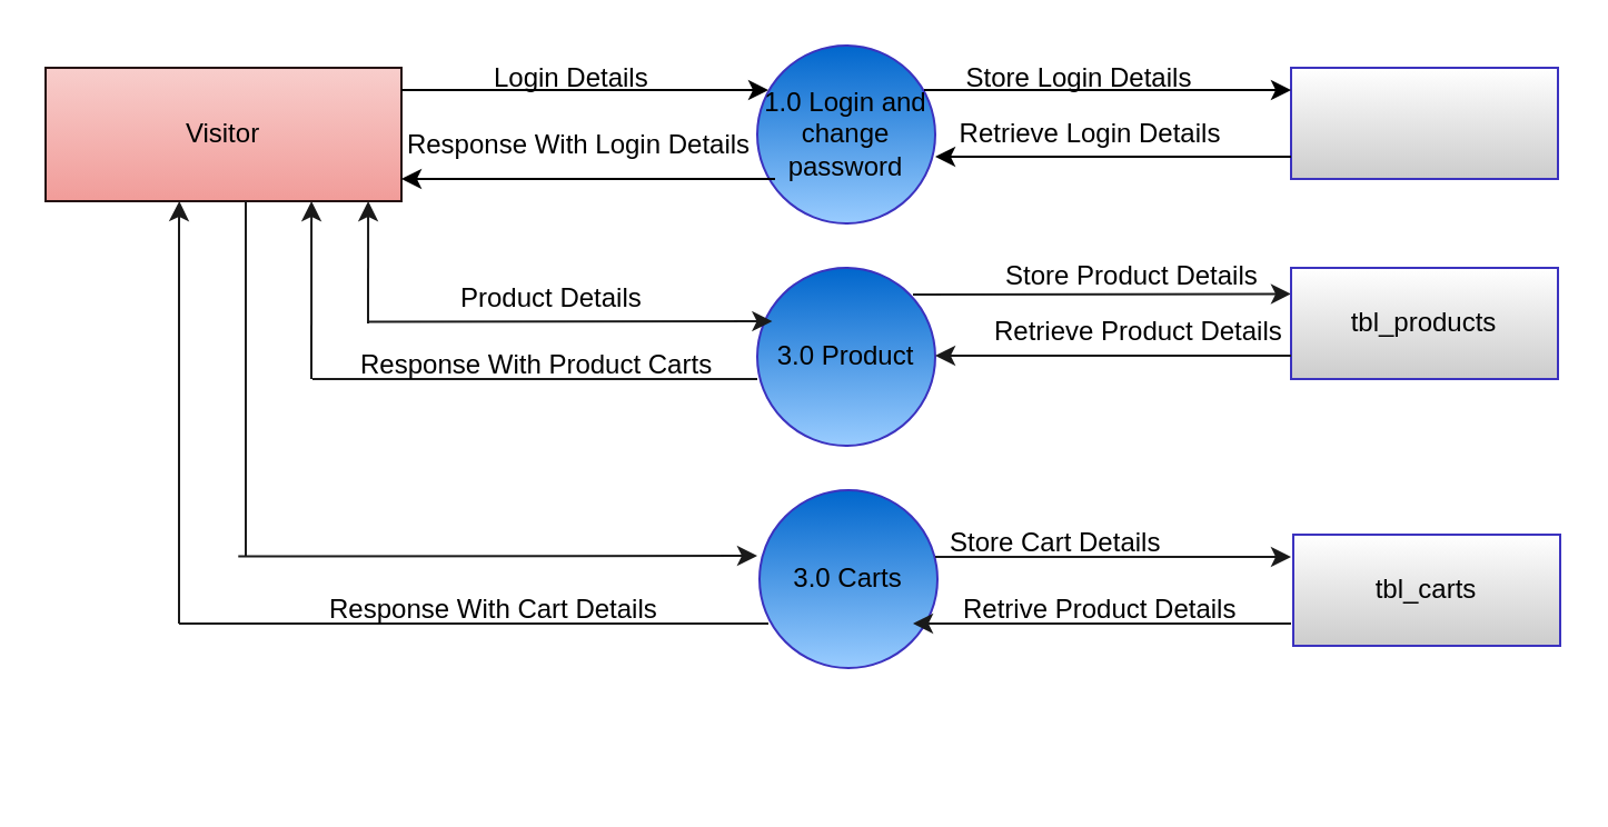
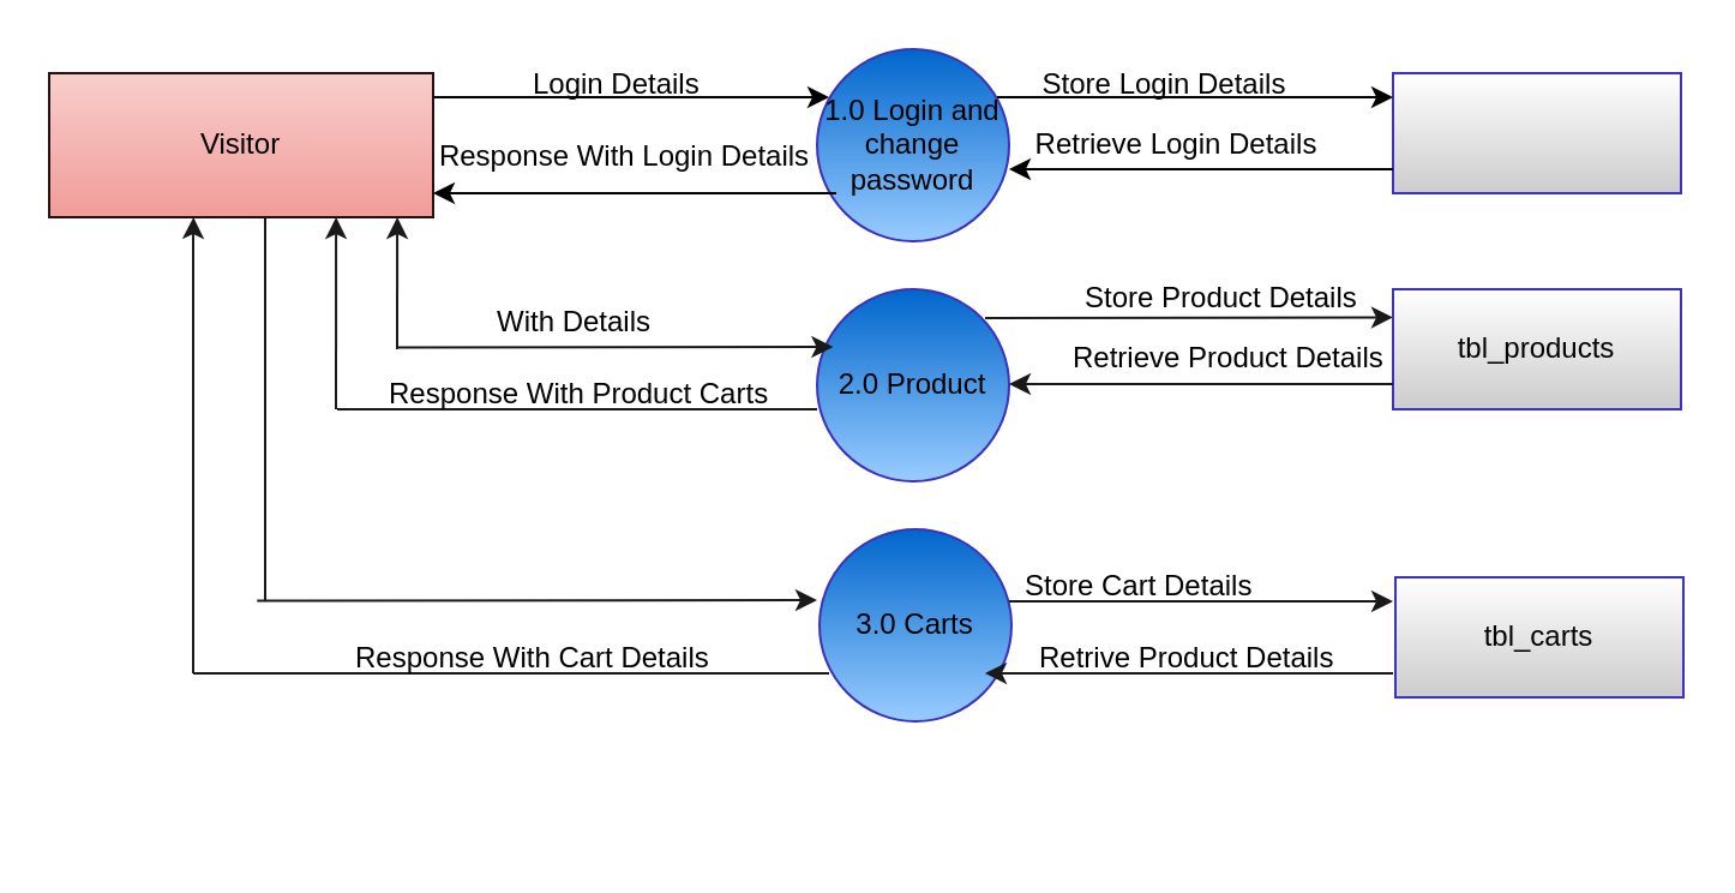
  <mxCell id="0" />
  <mxCell id="1" parent="0" />
  <mxCell id="2" value="Visitor" style="rounded=0;whiteSpace=wrap;html=1;fillColor=#f8cecc;strokeColor=#241010;gradientColor=#F19C99;" parent="1" vertex="1"><mxGeometry x="20" y="30" width="160" height="60" as="geometry" /></mxCell>
  <mxCell id="3" value="1.0 Login and change password" style="ellipse;whiteSpace=wrap;html=1;aspect=fixed;strokeColor=#3B32BF;fillColor=#0066CC;gradientColor=#99CCFF;" parent="1" vertex="1"><mxGeometry x="340" y="20" width="80" height="80" as="geometry" /></mxCell>
  <mxCell id="4" value="" style="rounded=0;whiteSpace=wrap;html=1;strokeColor=#3B32BF;fillColor=#FFFFFF;gradientColor=#CCCCCC;" parent="1" vertex="1"><mxGeometry x="580" y="30" width="120" height="50" as="geometry" /></mxCell>
  <mxCell id="5" value="" style="endArrow=classic;html=1;rounded=0;" parent="1" edge="1"><mxGeometry width="50" height="50" relative="1" as="geometry"><mxPoint x="265" y="40" as="sourcePoint" /><mxPoint x="345" y="40" as="targetPoint" /><Array as="points"><mxPoint x="180" y="40" /><mxPoint x="190" y="40" /><mxPoint x="245" y="40" /></Array></mxGeometry></mxCell>
  <mxCell id="6" value="" style="endArrow=classic;html=1;rounded=0;" parent="1" edge="1"><mxGeometry width="50" height="50" relative="1" as="geometry"><mxPoint x="500" y="40" as="sourcePoint" /><mxPoint x="580" y="40" as="targetPoint" /><Array as="points"><mxPoint x="415" y="40" /><mxPoint x="425" y="40" /><mxPoint x="480" y="40" /></Array></mxGeometry></mxCell>
  <mxCell id="7" value="" style="endArrow=classic;html=1;rounded=0;strokeColor=#FFFFFF;" parent="1" edge="1"><mxGeometry width="50" height="50" relative="1" as="geometry"><mxPoint x="260" y="180" as="sourcePoint" /><mxPoint x="310" y="130" as="targetPoint" /></mxGeometry></mxCell>
  <mxCell id="8" value="" style="endArrow=classic;html=1;rounded=0;strokeColor=#FFFFFF;" parent="1" edge="1"><mxGeometry width="50" height="50" relative="1" as="geometry"><mxPoint x="41" y="350" as="sourcePoint" /><mxPoint x="91" y="300" as="targetPoint" /></mxGeometry></mxCell>
  <mxCell id="9" value="" style="endArrow=classic;html=1;rounded=0;strokeColor=#FFFFFF;" parent="1" edge="1"><mxGeometry width="50" height="50" relative="1" as="geometry"><mxPoint x="260" y="180" as="sourcePoint" /><mxPoint x="310" y="130" as="targetPoint" /><Array as="points"><mxPoint x="280" y="160" /></Array></mxGeometry></mxCell>
  <mxCell id="10" value="" style="endArrow=classic;html=1;rounded=0;" parent="1" edge="1"><mxGeometry width="50" height="50" relative="1" as="geometry"><mxPoint x="348" y="80" as="sourcePoint" /><mxPoint x="180" y="80" as="targetPoint" /><Array as="points"><mxPoint x="272" y="80" /><mxPoint x="282" y="80" /><mxPoint x="312" y="80" /></Array></mxGeometry></mxCell>
  <mxCell id="11" value="" style="endArrow=classic;html=1;rounded=0;" parent="1" edge="1"><mxGeometry width="50" height="50" relative="1" as="geometry"><mxPoint x="580" y="70" as="sourcePoint" /><mxPoint x="420" y="70" as="targetPoint" /><Array as="points"><mxPoint x="512" y="70" /><mxPoint x="522" y="70" /><mxPoint x="552" y="70" /></Array></mxGeometry></mxCell>
  <mxCell id="12" value="&amp;nbsp;Login Details" style="text;html=1;strokeColor=none;fillColor=none;align=center;verticalAlign=middle;whiteSpace=wrap;rounded=0;" parent="1" vertex="1"><mxGeometry x="185" y="20" width="140" height="30" as="geometry" /></mxCell>
  <mxCell id="13" value="Response With Login Details" style="text;html=1;strokeColor=none;fillColor=none;align=center;verticalAlign=middle;whiteSpace=wrap;rounded=0;" parent="1" vertex="1"><mxGeometry x="175" y="50" width="170" height="30" as="geometry" /></mxCell>
  <mxCell id="14" value="Store Login Details" style="text;html=1;strokeColor=none;fillColor=none;align=center;verticalAlign=middle;whiteSpace=wrap;rounded=0;" parent="1" vertex="1"><mxGeometry x="425" y="20" width="120" height="30" as="geometry" /></mxCell>
  <mxCell id="15" value="Retrieve Login Details" style="text;html=1;strokeColor=none;fillColor=none;align=center;verticalAlign=middle;whiteSpace=wrap;rounded=0;" parent="1" vertex="1"><mxGeometry x="420" y="45" width="140" height="30" as="geometry" /></mxCell>
- <mxCell id="16" value="3.0 Product" style="ellipse;whiteSpace=wrap;html=1;aspect=fixed;strokeColor=#3B32BF;fillColor=#0066CC;gradientColor=#99CCFF;" parent="1" vertex="1"><mxGeometry x="340" y="120" width="80" height="80" as="geometry" /></mxCell>
+ <mxCell id="16" value="2.0 Product" style="ellipse;whiteSpace=wrap;html=1;aspect=fixed;strokeColor=#3B32BF;fillColor=#0066CC;gradientColor=#99CCFF;" parent="1" vertex="1"><mxGeometry x="340" y="120" width="80" height="80" as="geometry" /></mxCell>
  <mxCell id="17" value="" style="endArrow=classic;html=1;rounded=0;strokeColor=#1A1A1A;entryX=0;entryY=0;entryDx=0;entryDy=0;" parent="1" edge="1"><mxGeometry width="50" height="50" relative="1" as="geometry"><mxPoint x="410" y="132" as="sourcePoint" /><mxPoint x="579.996" y="131.716" as="targetPoint" /></mxGeometry></mxCell>
  <mxCell id="18" value="" style="endArrow=none;html=1;rounded=0;strokeColor=#1A1A1A;" parent="1" edge="1"><mxGeometry width="50" height="50" relative="1" as="geometry"><mxPoint x="140" y="170" as="sourcePoint" /><mxPoint x="340" y="170" as="targetPoint" /></mxGeometry></mxCell>
  <mxCell id="19" value="tbl_products" style="rounded=0;whiteSpace=wrap;html=1;strokeColor=#3B32BF;fillColor=#FFFFFF;gradientColor=#CCCCCC;" parent="1" vertex="1"><mxGeometry x="580" y="120" width="120" height="50" as="geometry" /></mxCell>
  <mxCell id="20" value="" style="endArrow=classic;html=1;rounded=0;strokeColor=#1A1A1A;" parent="1" edge="1"><mxGeometry width="50" height="50" relative="1" as="geometry"><mxPoint x="580" y="159.5" as="sourcePoint" /><mxPoint x="420" y="159.5" as="targetPoint" /></mxGeometry></mxCell>
  <mxCell id="21" value="3.0 Carts" style="ellipse;whiteSpace=wrap;html=1;aspect=fixed;strokeColor=#3B32BF;fillColor=#0066CC;gradientColor=#99CCFF;" parent="1" vertex="1"><mxGeometry x="341" y="220" width="80" height="80" as="geometry" /></mxCell>
  <mxCell id="22" value="" style="endArrow=classic;html=1;rounded=0;strokeColor=#1A1A1A;entryX=0;entryY=0;entryDx=0;entryDy=0;" parent="1" edge="1"><mxGeometry width="50" height="50" relative="1" as="geometry"><mxPoint x="106.64" y="249.78" as="sourcePoint" /><mxPoint x="339.996" y="249.496" as="targetPoint" /></mxGeometry></mxCell>
  <mxCell id="23" value="" style="endArrow=none;html=1;rounded=0;strokeColor=#1A1A1A;" parent="1" edge="1"><mxGeometry width="50" height="50" relative="1" as="geometry"><mxPoint x="110" y="250" as="sourcePoint" /><mxPoint x="110" y="170" as="targetPoint" /><Array as="points"><mxPoint x="110" y="90" /></Array></mxGeometry></mxCell>
  <mxCell id="24" value="" style="endArrow=classic;html=1;rounded=0;strokeColor=#1A1A1A;entryX=0.929;entryY=1;entryDx=0;entryDy=0;entryPerimeter=0;" parent="1" edge="1"><mxGeometry width="50" height="50" relative="1" as="geometry"><mxPoint x="80" y="170" as="sourcePoint" /><mxPoint x="80.12" y="90" as="targetPoint" /><Array as="points"><mxPoint x="80" y="280" /><mxPoint x="80" y="100" /></Array></mxGeometry></mxCell>
  <mxCell id="25" value="" style="endArrow=classic;html=1;rounded=0;strokeColor=#1A1A1A;" parent="1" edge="1"><mxGeometry width="50" height="50" relative="1" as="geometry"><mxPoint x="420" y="250" as="sourcePoint" /><mxPoint x="580" y="250" as="targetPoint" /></mxGeometry></mxCell>
  <mxCell id="26" value="" style="endArrow=classic;html=1;rounded=0;strokeColor=#1A1A1A;" parent="1" edge="1"><mxGeometry width="50" height="50" relative="1" as="geometry"><mxPoint x="580" y="280" as="sourcePoint" /><mxPoint x="410" y="280" as="targetPoint" /></mxGeometry></mxCell>
  <mxCell id="27" value="" style="endArrow=none;html=1;rounded=0;strokeColor=#1A1A1A;" parent="1" edge="1"><mxGeometry width="50" height="50" relative="1" as="geometry"><mxPoint x="165" y="280" as="sourcePoint" /><mxPoint x="345" y="280" as="targetPoint" /><Array as="points"><mxPoint x="150" y="280" /><mxPoint x="80" y="280" /></Array></mxGeometry></mxCell>
  <mxCell id="28" value="tbl_carts" style="rounded=0;whiteSpace=wrap;html=1;strokeColor=#3B32BF;fillColor=#FFFFFF;gradientColor=#CCCCCC;" parent="1" vertex="1"><mxGeometry x="581" y="240" width="120" height="50" as="geometry" /></mxCell>
  <mxCell id="29" value="Response With Cart Details" style="text;whiteSpace=wrap;html=1;" parent="1" vertex="1"><mxGeometry x="146" y="260" width="210" height="40" as="geometry" /></mxCell>
  <mxCell id="30" value="Store Product Details" style="text;whiteSpace=wrap;html=1;" parent="1" vertex="1"><mxGeometry x="450" y="110" width="130" height="40" as="geometry" /></mxCell>
  <mxCell id="31" value="Retrieve Product&amp;nbsp;Details" style="text;whiteSpace=wrap;html=1;" parent="1" vertex="1"><mxGeometry x="445" y="135" width="140" height="40" as="geometry" /></mxCell>
  <mxCell id="32" value="Store Cart Details" style="text;whiteSpace=wrap;html=1;" parent="1" vertex="1"><mxGeometry x="425" y="230" width="170" height="40" as="geometry" /></mxCell>
  <mxCell id="33" value="Retrive&amp;nbsp;Product Details" style="text;whiteSpace=wrap;html=1;" parent="1" vertex="1"><mxGeometry x="431" y="260" width="180" height="40" as="geometry" /></mxCell>
  <mxCell id="34" value="" style="endArrow=classic;html=1;rounded=0;strokeColor=#1A1A1A;entryX=0.895;entryY=1;entryDx=0;entryDy=0;entryPerimeter=0;" parent="1" edge="1"><mxGeometry width="50" height="50" relative="1" as="geometry"><mxPoint x="139.5" y="170" as="sourcePoint" /><mxPoint x="139.55" y="90" as="targetPoint" /></mxGeometry></mxCell>
  <mxCell id="35" value="" style="endArrow=classic;html=1;rounded=0;strokeColor=#1A1A1A;entryX=0.895;entryY=1;entryDx=0;entryDy=0;entryPerimeter=0;exitX=0;exitY=0;exitDx=0;exitDy=0;" parent="1" edge="1"><mxGeometry width="50" height="50" relative="1" as="geometry"><mxPoint x="165" y="145" as="sourcePoint" /><mxPoint x="165.05" y="90" as="targetPoint" /></mxGeometry></mxCell>
  <mxCell id="36" value="" style="endArrow=classic;html=1;rounded=0;strokeColor=#1A1A1A;entryX=0;entryY=0;entryDx=0;entryDy=0;" parent="1" edge="1"><mxGeometry width="50" height="50" relative="1" as="geometry"><mxPoint x="165" y="144.28" as="sourcePoint" /><mxPoint x="346.716" y="143.996" as="targetPoint" /><Array as="points"><mxPoint x="165" y="144.28" /></Array></mxGeometry></mxCell>
- <mxCell id="37" value="Product Details" style="text;whiteSpace=wrap;html=1;" parent="1" vertex="1"><mxGeometry x="205" y="120" width="110" height="40" as="geometry" /></mxCell>
+ <mxCell id="37" value="With Details" style="text;whiteSpace=wrap;html=1;" parent="1" vertex="1"><mxGeometry x="205" y="120" width="110" height="40" as="geometry" /></mxCell>
  <mxCell id="38" value="Response With Product Carts" style="text;whiteSpace=wrap;html=1;" parent="1" vertex="1"><mxGeometry x="160" y="150" width="200" height="40" as="geometry" /></mxCell>
